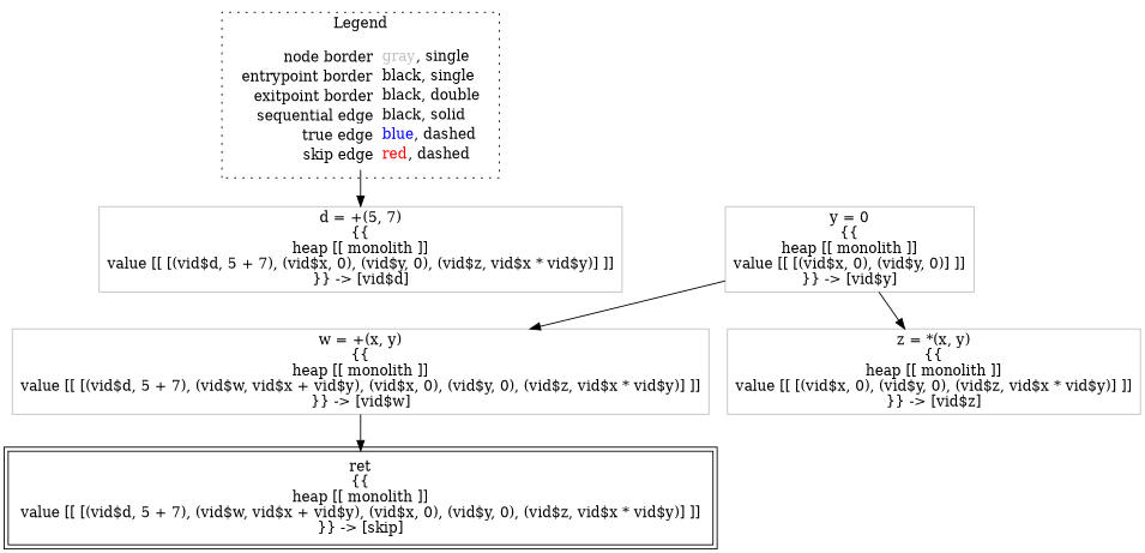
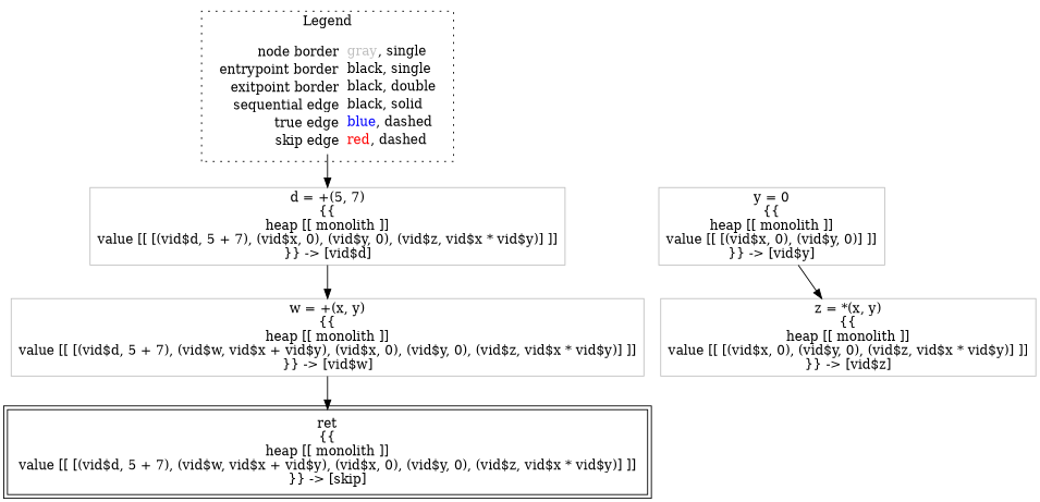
  digraph {
    node [shape=rect color=gray]
    edge [color=black]
    n1 [label=<<table border="0" cellpadding="2" cellspacing="0" cellborder="0"><tr><td align="right">node border&nbsp;</td><td align="left"><font color="gray">gray</font>, single</td></tr><tr><td align="right">entrypoint border&nbsp;</td><td align="left"><font color="black">black</font>, single</td></tr><tr><td align="right">exitpoint border&nbsp;</td><td align="left"><font color="black">black</font>, double</td></tr><tr><td align="right">sequential edge&nbsp;</td><td align="left"><font color="black">black</font>, solid</td></tr><tr><td align="right">true edge&nbsp;</td><td align="left"><font color="blue">blue</font>, dashed</td></tr><tr><td align="right">skip edge&nbsp;</td><td align="left"><font color="red">red</font>, dashed</td></tr></table>> shape=plaintext color=""]
    n2 [label=<d = +(5, 7)<BR/>{{<BR/>heap [[ monolith ]]<BR/>value [[ [(vid$d, 5 + 7), (vid$x, 0), (vid$y, 0), (vid$z, vid$x * vid$y)] ]]<BR/>}} -&gt; [vid$d]>]
    n3 [label=<y = 0<BR/>{{<BR/>heap [[ monolith ]]<BR/>value [[ [(vid$x, 0), (vid$y, 0)] ]]<BR/>}} -&gt; [vid$y]>]
    n4 [label=<z = *(x, y)<BR/>{{<BR/>heap [[ monolith ]]<BR/>value [[ [(vid$x, 0), (vid$y, 0), (vid$z, vid$x * vid$y)] ]]<BR/>}} -&gt; [vid$z]>]
    n5 [color=black label=<ret<BR/>{{<BR/>heap [[ monolith ]]<BR/>value [[ [(vid$d, 5 + 7), (vid$w, vid$x + vid$y), (vid$x, 0), (vid$y, 0), (vid$z, vid$x * vid$y)] ]]<BR/>}} -&gt; [skip]> peripheries=2]
    n6 [label=<w = +(x, y)<BR/>{{<BR/>heap [[ monolith ]]<BR/>value [[ [(vid$d, 5 + 7), (vid$w, vid$x + vid$y), (vid$x, 0), (vid$y, 0), (vid$z, vid$x * vid$y)] ]]<BR/>}} -&gt; [vid$w]>]
    subgraph cluster_1 {
      label=Legend
      style=dotted
      n1
    }
    n1 -> n2
-   n3 -> n6
+   n2 -> n6
    n3 -> n4
    n6 -> n5
  }
